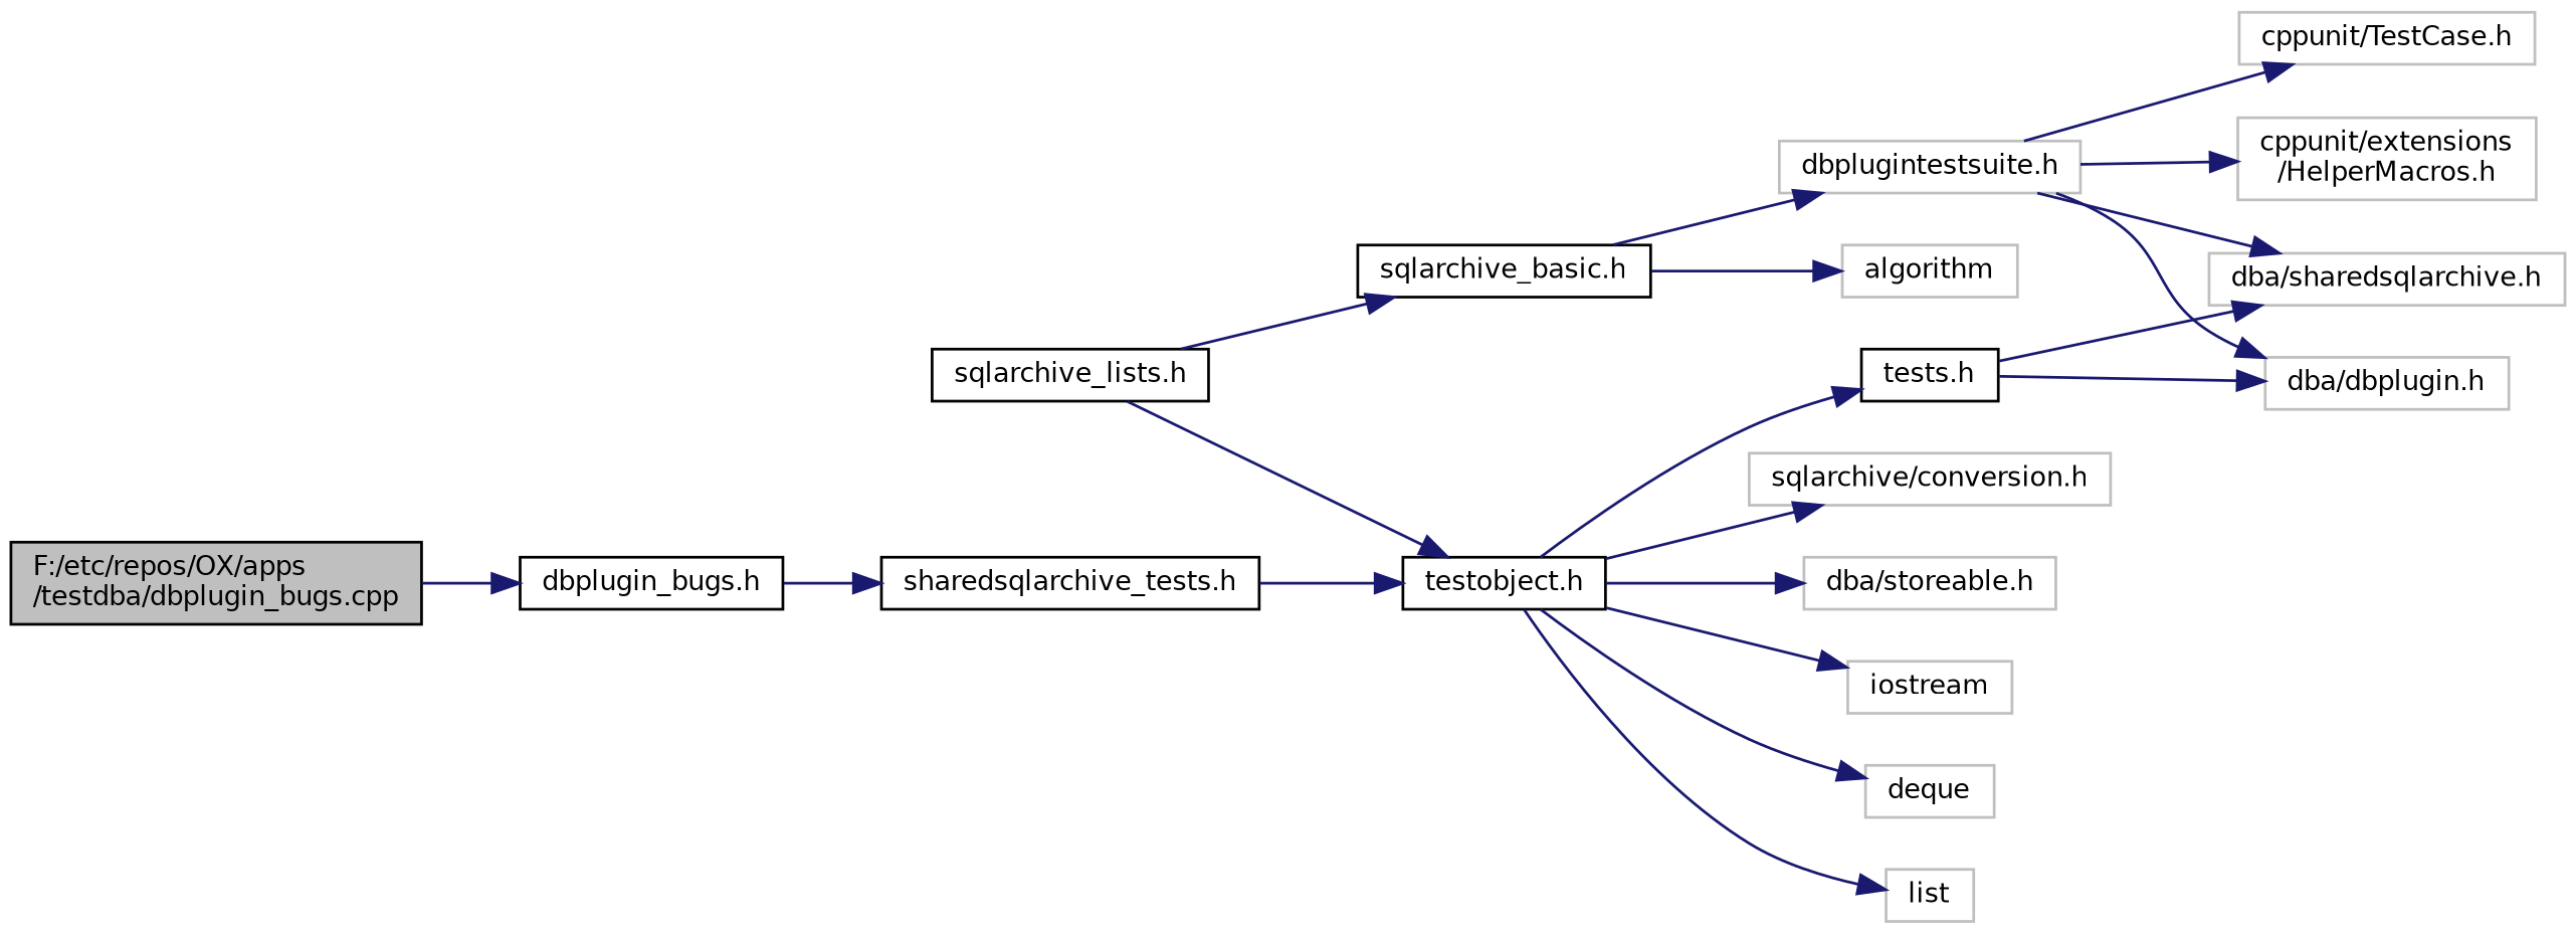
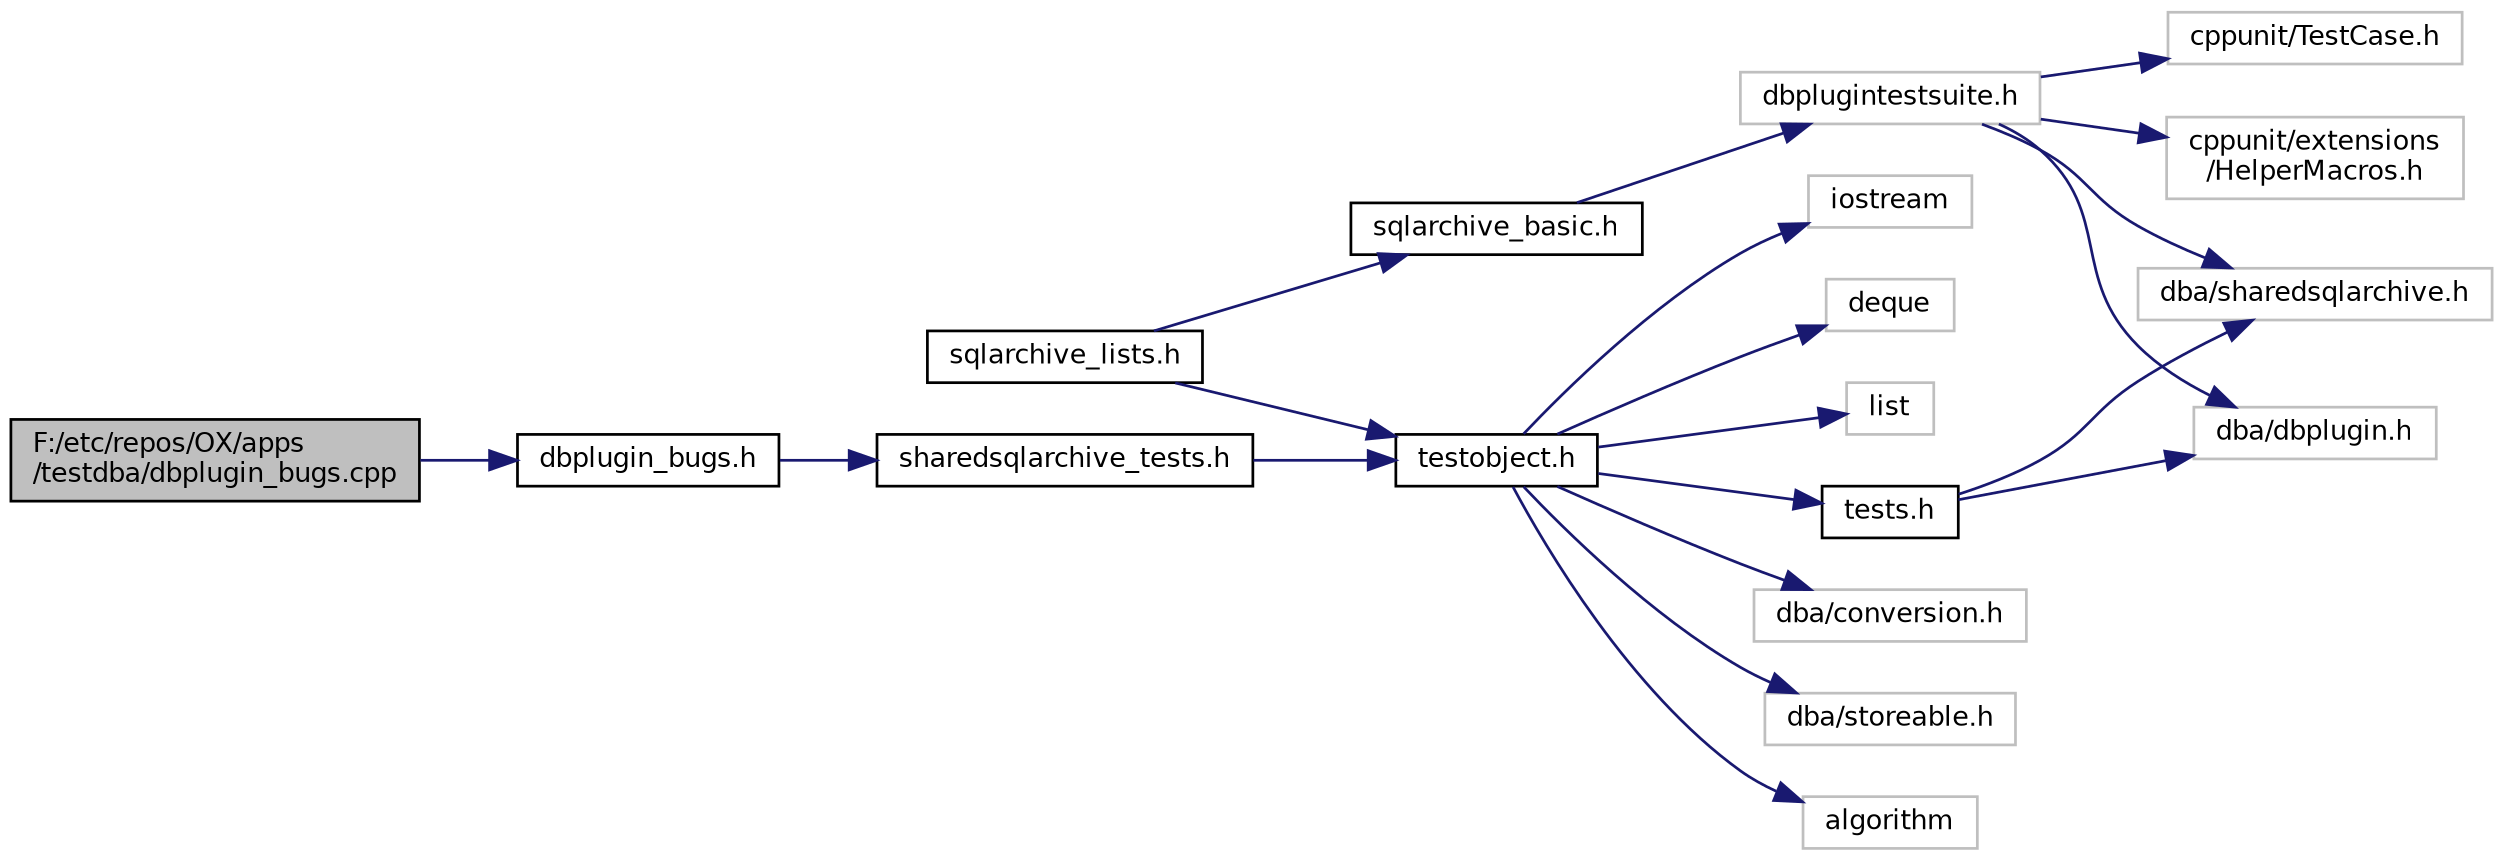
  digraph {
    rankdir=LR
    node [color=grey75 fillcolor=white fontname=Helvetica fontsize=10 shape=record style=filled]
    edge [color=midnightblue fontname=Helvetica fontsize=10 labelfontname=Helvetica labelfontsize=10 style=solid]
    n1 [color=black fillcolor=grey75 fontcolor=black height=0.2 label="F:/etc/repos/OX/apps\l/testdba/dbplugin_bugs.cpp" width=0.4]
    n2 [color=black height=0.2 label="dbplugin_bugs.h" width=0.4]
    n3 [color=black height=0.2 label="sharedsqlarchive_tests.h" width=0.4]
    n4 [color=black height=0.2 label="testobject.h" width=0.4]
    n5 [color=black height=0.2 label="sqlarchive_lists.h" width=0.4]
    n6 [color=black height=0.2 label="sqlarchive_basic.h" width=0.4]
    n7 [height=0.2 label="dbplugintestsuite.h" width=0.4]
    n8 [color=black height=0.2 label="tests.h" width=0.4]
-   n9 [height=0.2 label="sqlarchive/conversion.h" width=0.4]
+   n9 [height=0.2 label="dba/conversion.h" width=0.4]
    n10 [height=0.2 label="dba/storeable.h" width=0.4]
    n11 [height=0.2 label=algorithm width=0.4]
    n12 [height=0.2 label=iostream width=0.4]
    n13 [height=0.2 label=deque width=0.4]
    n14 [height=0.2 label=list width=0.4]
    n15 [height=0.2 label="cppunit/TestCase.h" width=0.4]
    n16 [height=0.2 label="cppunit/extensions\l/HelperMacros.h" width=0.4]
    n17 [height=0.2 label="dba/sharedsqlarchive.h" width=0.4]
    n18 [height=0.2 label="dba/dbplugin.h" width=0.4]
    n1 -> n2
    n2 -> n3
    n3 -> n4
    n4 -> n8
    n4 -> n9
    n4 -> n10
-   n6 -> n11
+   n4 -> n11
    n4 -> n12
    n4 -> n13
    n4 -> n14
    n5 -> n4
    n5 -> n6
    n6 -> n7
    n7 -> n15
    n7 -> n16
    n7 -> n17
    n7 -> n18
    n8 -> n17
    n8 -> n18
  }
